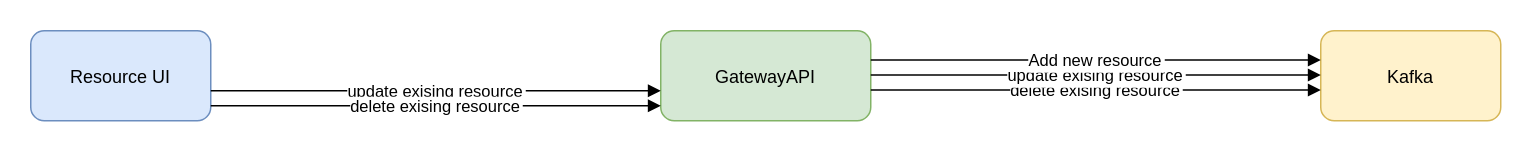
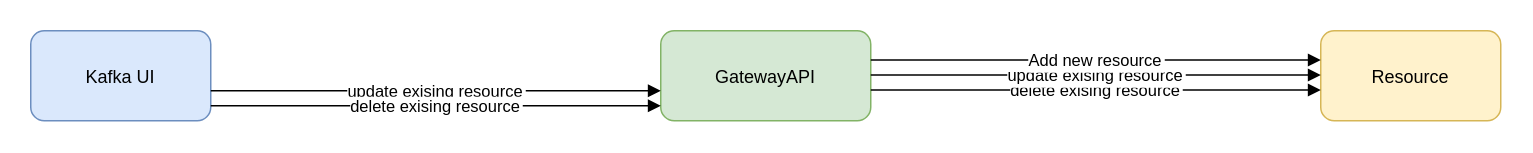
  <mxCell id="0" />
  <mxCell id="1" parent="0" />
- <mxCell id="2" value="Resource UI" style="shape=rectangle;fillColor=#dae8fc;strokeColor=#6c8ebf;rounded=1;" parent="1" vertex="1"><mxGeometry x="20" y="20" width="120" height="60" as="geometry" /></mxCell>
+ <mxCell id="2" value="Kafka UI" style="shape=rectangle;fillColor=#dae8fc;strokeColor=#6c8ebf;rounded=1;" parent="1" vertex="1"><mxGeometry x="20" y="20" width="120" height="60" as="geometry" /></mxCell>
  <mxCell id="3" value="GatewayAPI" style="shape=rectangle;fillColor=#d5e8d4;strokeColor=#82b366;rounded=1;" parent="1" vertex="1"><mxGeometry x="440" y="20" width="140" height="60" as="geometry" /></mxCell>
- <mxCell id="4" value="Kafka" style="shape=rectangle;fillColor=#fff2cc;strokeColor=#d6b656;rounded=1;" parent="1" vertex="1"><mxGeometry x="880" y="20" width="120" height="60" as="geometry" /></mxCell>
+ <mxCell id="4" value="Resource" style="shape=rectangle;fillColor=#fff2cc;strokeColor=#d6b656;rounded=1;" parent="1" vertex="1"><mxGeometry x="880" y="20" width="120" height="60" as="geometry" /></mxCell>
  <mxCell id="5" value="update exising resource" style="endArrow=block;rounded=0;" edge="1" parent="1"><mxGeometry relative="1" as="geometry"><mxPoint x="140" y="60" as="sourcePoint" /><mxPoint x="440" y="60" as="targetPoint" /></mxGeometry></mxCell>
  <mxCell id="6" value="delete exising resource" style="endArrow=block;rounded=0;" edge="1" parent="1"><mxGeometry relative="1" as="geometry"><mxPoint x="140" y="70" as="sourcePoint" /><mxPoint x="440" y="70" as="targetPoint" /></mxGeometry></mxCell>
  <mxCell id="7" value="delete exising resource" style="endArrow=block;rounded=0;" edge="1" parent="1"><mxGeometry relative="1" as="geometry"><mxPoint x="580" y="59.5" as="sourcePoint" /><mxPoint x="880" y="59.5" as="targetPoint" /></mxGeometry></mxCell>
  <mxCell id="8" value="update exising resource" style="endArrow=block;rounded=0;" edge="1" parent="1"><mxGeometry relative="1" as="geometry"><mxPoint x="580" y="49.5" as="sourcePoint" /><mxPoint x="880" y="49.5" as="targetPoint" /></mxGeometry></mxCell>
  <mxCell id="9" value="Add new resource" style="endArrow=block;rounded=0;" edge="1" parent="1"><mxGeometry relative="1" as="geometry"><mxPoint x="580" y="39.5" as="sourcePoint" /><mxPoint x="880" y="39.5" as="targetPoint" /></mxGeometry></mxCell>
